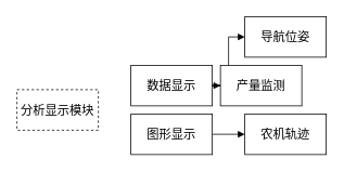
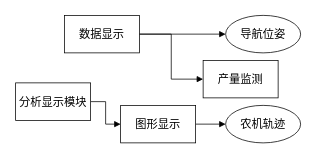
  <mxCell id="0" />
  <mxCell id="1" parent="0" />
- <mxCell id="3" value="分析显示模块" style="rounded=0;whiteSpace=wrap;html=1;fontSize=15;dashed=1;" vertex="1" parent="1"><mxGeometry x="20" y="110" width="100" height="50" as="geometry" /></mxCell>
+ <mxCell id="2" style="edgeStyle=orthogonalEdgeStyle;rounded=0;orthogonalLoop=1;jettySize=auto;html=1;entryX=0;entryY=0.5;entryDx=0;entryDy=0;endArrow=block;endFill=1;" edge="1" parent="1" source="3" target="8"><mxGeometry relative="1" as="geometry" /></mxCell>
+ <mxCell id="3" value="分析显示模块" style="rounded=0;whiteSpace=wrap;html=1;fontSize=15;" vertex="1" parent="1"><mxGeometry x="20" y="110" width="100" height="50" as="geometry" /></mxCell>
  <mxCell id="4" style="edgeStyle=orthogonalEdgeStyle;shape=connector;rounded=0;orthogonalLoop=1;jettySize=auto;html=1;entryX=0;entryY=0.5;entryDx=0;entryDy=0;strokeColor=default;align=center;verticalAlign=middle;fontFamily=Helvetica;fontSize=11;fontColor=default;labelBackgroundColor=default;endArrow=block;endFill=1;" edge="1" parent="1" source="6" target="11"><mxGeometry relative="1" as="geometry" /></mxCell>
  <mxCell id="5" style="edgeStyle=orthogonalEdgeStyle;shape=connector;rounded=0;orthogonalLoop=1;jettySize=auto;html=1;entryX=0;entryY=0.5;entryDx=0;entryDy=0;strokeColor=default;align=center;verticalAlign=middle;fontFamily=Helvetica;fontSize=11;fontColor=default;labelBackgroundColor=default;endArrow=block;endFill=1;" edge="1" parent="1" source="6" target="10"><mxGeometry relative="1" as="geometry" /></mxCell>
- <mxCell id="6" value="&lt;div&gt;数据显示&lt;/div&gt;" style="rounded=0;whiteSpace=wrap;html=1;fontSize=15;" vertex="1" parent="1"><mxGeometry x="160" y="80" width="100" height="50" as="geometry" /></mxCell>
+ <mxCell id="6" value="&lt;div&gt;数据显示&lt;/div&gt;" style="rounded=0;whiteSpace=wrap;html=1;fontSize=15;" vertex="1" parent="1"><mxGeometry x="85" y="20" width="100" height="50" as="geometry" /></mxCell>
  <mxCell id="7" value="" style="edgeStyle=orthogonalEdgeStyle;shape=connector;rounded=0;orthogonalLoop=1;jettySize=auto;html=1;strokeColor=default;align=center;verticalAlign=middle;fontFamily=Helvetica;fontSize=11;fontColor=default;labelBackgroundColor=default;endArrow=block;endFill=1;" edge="1" parent="1" source="8" target="9"><mxGeometry relative="1" as="geometry" /></mxCell>
  <mxCell id="8" value="&lt;div&gt;图形显示&lt;/div&gt;" style="rounded=0;whiteSpace=wrap;html=1;fontSize=15;" vertex="1" parent="1"><mxGeometry x="160" y="140" width="100" height="50" as="geometry" /></mxCell>
- <mxCell id="9" value="&lt;div&gt;农机轨迹&lt;/div&gt;" style="rounded=0;whiteSpace=wrap;html=1;fontSize=15;" vertex="1" parent="1"><mxGeometry x="300" y="140" width="100" height="50" as="geometry" /></mxCell>
- <mxCell id="10" value="导航位姿" style="rounded=0;whiteSpace=wrap;html=1;fontSize=15;" vertex="1" parent="1"><mxGeometry x="300" y="20" width="100" height="50" as="geometry" /></mxCell>
+ <mxCell id="9" value="&lt;div&gt;农机轨迹&lt;/div&gt;" style="ellipse;whiteSpace=wrap;html=1;fontSize=15;" vertex="1" parent="1"><mxGeometry x="300" y="140" width="100" height="50" as="geometry" /></mxCell>
+ <mxCell id="10" value="导航位姿" style="ellipse;whiteSpace=wrap;html=1;fontSize=15;" vertex="1" parent="1"><mxGeometry x="300" y="20" width="100" height="50" as="geometry" /></mxCell>
  <mxCell id="11" value="产量监测" style="rounded=0;whiteSpace=wrap;html=1;fontSize=15;" vertex="1" parent="1"><mxGeometry x="270" y="80" width="100" height="50" as="geometry" /></mxCell>
